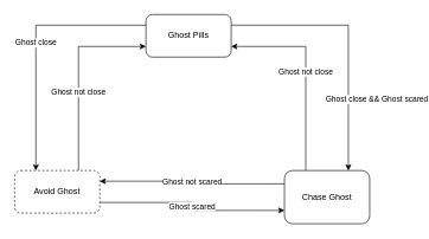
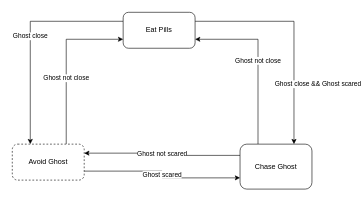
  <mxCell id="0" />
  <mxCell id="1" parent="0" />
  <mxCell id="2" value="Ghost close &amp;amp;&amp;amp; Ghost scared" style="edgeStyle=orthogonalEdgeStyle;rounded=0;orthogonalLoop=1;jettySize=auto;html=1;exitX=1;exitY=0.25;exitDx=0;exitDy=0;entryX=0.75;entryY=0;entryDx=0;entryDy=0;" edge="1" parent="1" source="4" target="11"><mxGeometry x="0.46" y="40" relative="1" as="geometry"><mxPoint as="offset" /></mxGeometry></mxCell>
  <mxCell id="3" value="Ghost close" style="edgeStyle=orthogonalEdgeStyle;rounded=0;orthogonalLoop=1;jettySize=auto;html=1;exitX=0;exitY=0.25;exitDx=0;exitDy=0;entryX=0.25;entryY=0;entryDx=0;entryDy=0;" edge="1" parent="1" source="4" target="7"><mxGeometry relative="1" as="geometry" /></mxCell>
- <mxCell id="4" value="Ghost Pills" style="rounded=1;whiteSpace=wrap;html=1;" vertex="1" parent="1"><mxGeometry x="205" y="20" width="120" height="60" as="geometry" /></mxCell>
+ <mxCell id="4" value="Eat Pills" style="rounded=1;whiteSpace=wrap;html=1;" vertex="1" parent="1"><mxGeometry x="205" y="20" width="120" height="60" as="geometry" /></mxCell>
  <mxCell id="5" value="Ghost scared" style="edgeStyle=orthogonalEdgeStyle;rounded=0;orthogonalLoop=1;jettySize=auto;html=1;exitX=1;exitY=0.75;exitDx=0;exitDy=0;entryX=0;entryY=0.75;entryDx=0;entryDy=0;" edge="1" parent="1" source="7" target="11"><mxGeometry relative="1" as="geometry" /></mxCell>
  <mxCell id="6" value="Ghost not close" style="edgeStyle=orthogonalEdgeStyle;rounded=0;orthogonalLoop=1;jettySize=auto;html=1;exitX=0.75;exitY=0;exitDx=0;exitDy=0;entryX=0;entryY=0.75;entryDx=0;entryDy=0;" edge="1" parent="1" source="7" target="4"><mxGeometry x="-0.185" relative="1" as="geometry"><mxPoint as="offset" /></mxGeometry></mxCell>
  <mxCell id="7" value="Avoid Ghost" style="rounded=1;whiteSpace=wrap;html=1;dashed=1;" vertex="1" parent="1"><mxGeometry x="20" y="240" width="120" height="60" as="geometry" /></mxCell>
  <mxCell id="8" value="Ghost not scared" style="edgeStyle=orthogonalEdgeStyle;rounded=0;orthogonalLoop=1;jettySize=auto;html=1;exitX=0;exitY=0.25;exitDx=0;exitDy=0;entryX=1;entryY=0.25;entryDx=0;entryDy=0;" edge="1" parent="1" source="11" target="7"><mxGeometry relative="1" as="geometry" /></mxCell>
  <mxCell id="9" style="edgeStyle=orthogonalEdgeStyle;rounded=0;orthogonalLoop=1;jettySize=auto;html=1;exitX=0.25;exitY=0;exitDx=0;exitDy=0;entryX=1;entryY=0.75;entryDx=0;entryDy=0;" edge="1" parent="1" source="11" target="4"><mxGeometry relative="1" as="geometry" /></mxCell>
  <mxCell id="10" value="Ghost not close" style="edgeLabel;html=1;align=center;verticalAlign=middle;resizable=0;points=[];" vertex="1" connectable="0" parent="9"><mxGeometry x="0.164" y="1" relative="1" as="geometry"><mxPoint y="23" as="offset" /></mxGeometry></mxCell>
  <mxCell id="11" value="Chase Ghost" style="rounded=1;whiteSpace=wrap;html=1;" vertex="1" parent="1"><mxGeometry x="400" y="240" width="120" height="75" as="geometry" /></mxCell>
